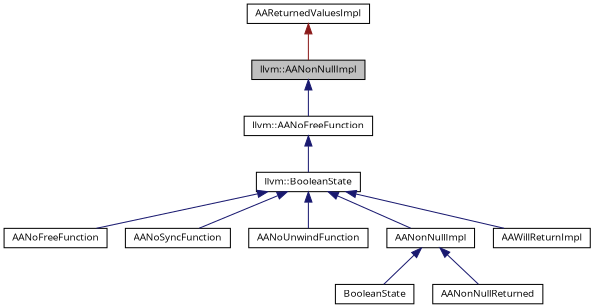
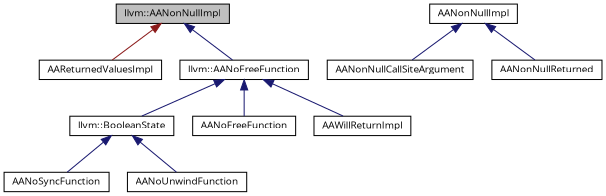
  digraph {
    fontname="Open Sans"
    node [color=black fontname="Open Sans" fontsize=10 shape=box]
    edge [color=midnightblue dir=back fontname="Open Sans" fontsize=10 labelfontname=Helvetica labelfontsize=10 style=solid]
    n1 [fillcolor=grey75 fontcolor=black height=0.2 label="llvm::AANonNullImpl" style=filled width=0.4]
    n2 [height=0.2 label=AAReturnedValuesImpl width=0.4]
    n3 [height=0.2 label="llvm::AANoFreeFunction" width=0.4]
    n4 [height=0.2 label="llvm::BooleanState" width=0.4]
    n5 [height=0.2 label=AANoFreeFunction width=0.4]
    n6 [height=0.2 label=AANoSyncFunction width=0.4]
    n7 [height=0.2 label=AANoUnwindFunction width=0.4]
    n8 [height=0.2 label=AANonNullImpl width=0.4]
    n9 [height=0.2 label=AAWillReturnImpl width=0.4]
-   n10 [height=0.2 label=BooleanState width=0.4]
+   n10 [height=0.2 label=AANonNullCallSiteArgument width=0.4]
    n11 [height=0.2 label=AANonNullReturned width=0.4]
-   n2 -> n1 [color=firebrick4]
+   n1 -> n2 [color=firebrick4]
    n1 -> n3
    n3 -> n4
-   n4 -> n5
+   n3 -> n5
    n4 -> n6
    n4 -> n7
-   n4 -> n8
-   n4 -> n9
+   n3 -> n9
    n8 -> n10
    n8 -> n11
  }
